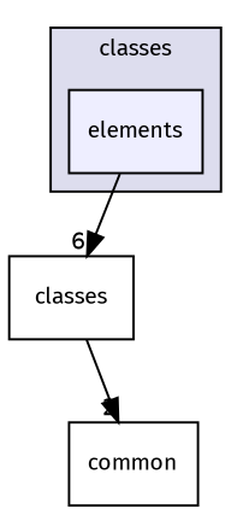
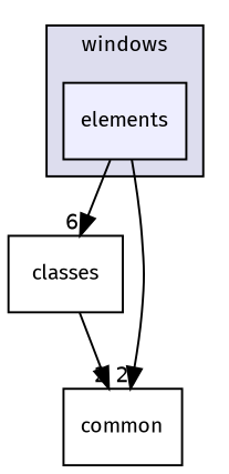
  digraph {
    compound=true
    fontname="Fira Sans"
    node [fontname="Fira Sans" fontsize=10 shape=box]
    edge [fontname="Fira Sans" headlabel=2 labeldistance=1.5 labelfontname=Helvetica labelfontsize=10]
    n1 [fillcolor="#eeeeff" label=elements pencolor=black style=filled]
    n2 [label=classes]
    n3 [label=common]
    subgraph cluster_1 {
      bgcolor="#ddddee"
      fontsize=10
-     label=classes
+     label=windows
      pencolor=black
      n1
    }
    n1 -> n2 [headlabel=6]
+   n1 -> n3
    n2 -> n3
  }
